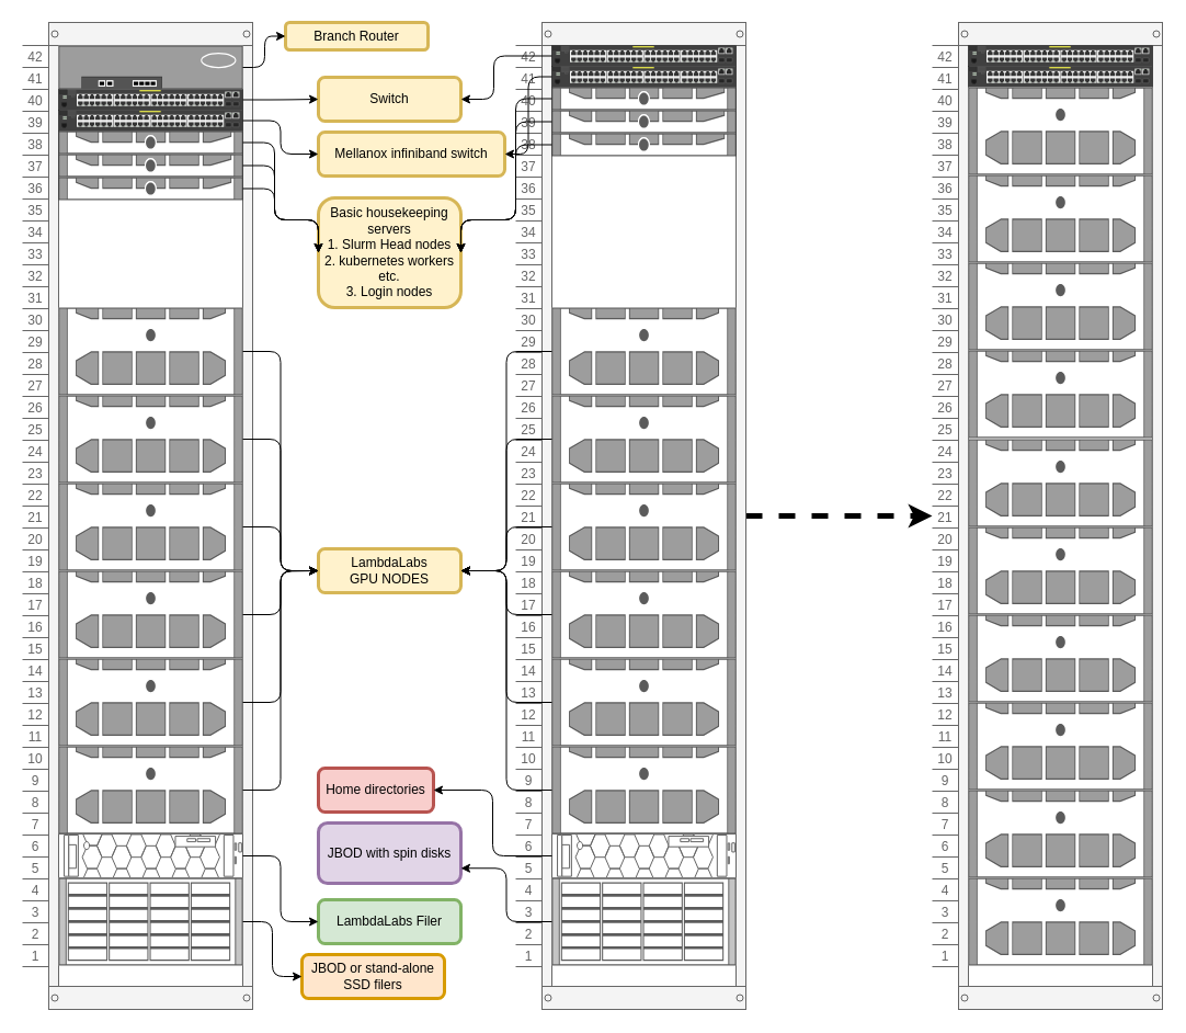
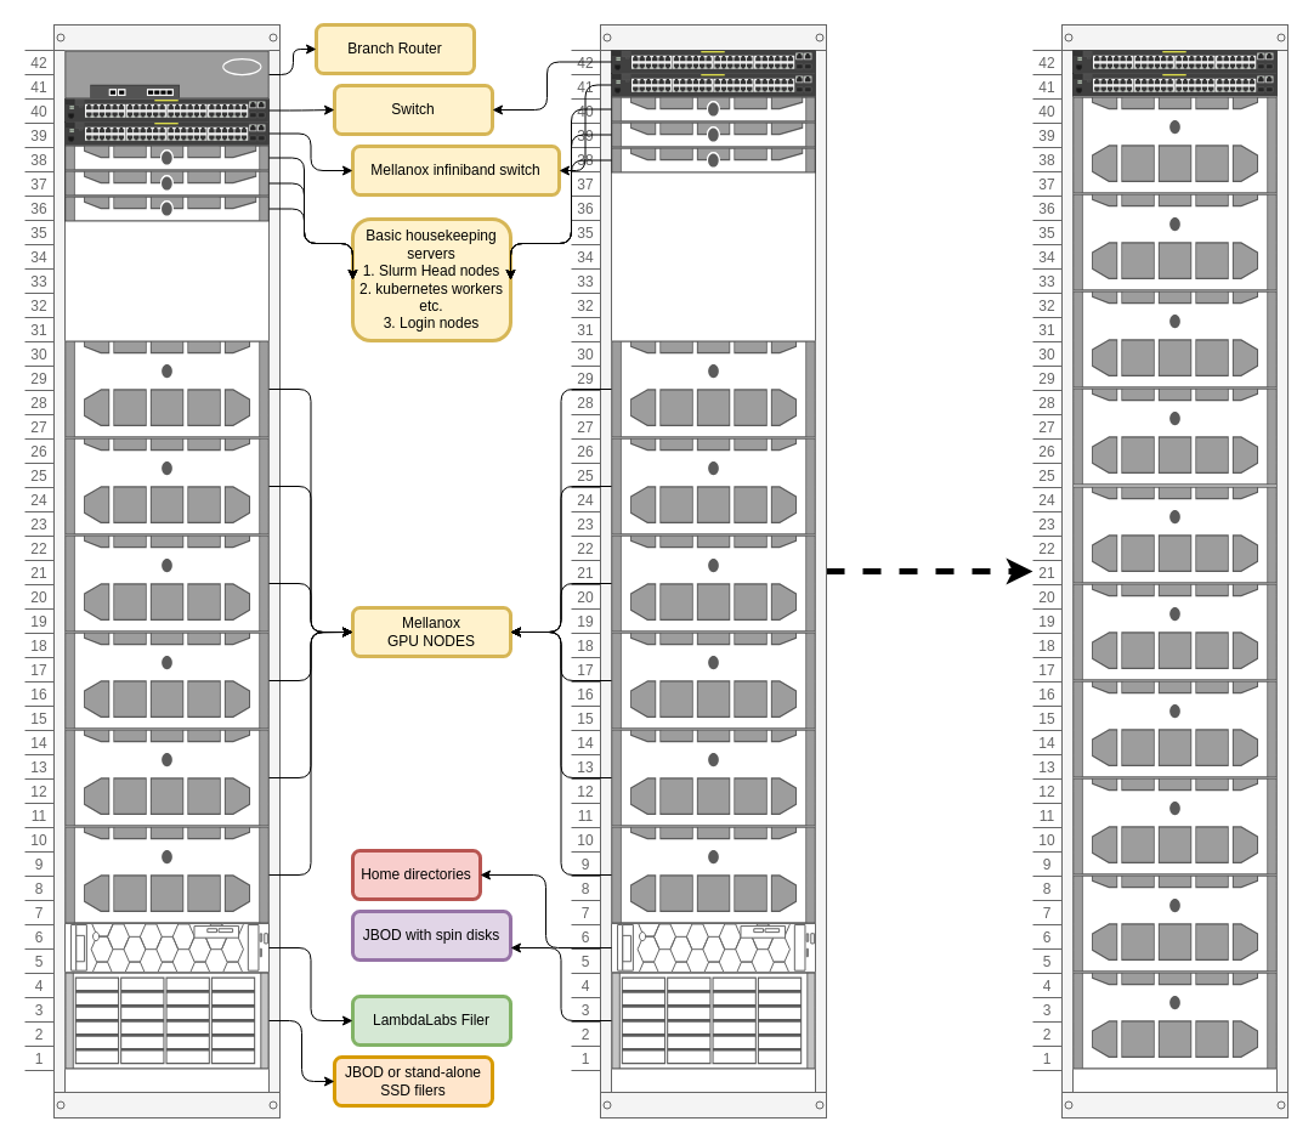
  <mxCell id="0" />
  <mxCell id="1" parent="0" />
  <mxCell id="2" value="" style="strokeColor=#666666;html=1;verticalLabelPosition=bottom;labelBackgroundColor=#ffffff;verticalAlign=top;outlineConnect=0;shadow=0;dashed=0;shape=mxgraph.rackGeneral.container;fillColor2=#f4f4f4;container=1;collapsible=0;childLayout=rack;allowGaps=1;marginLeft=33;marginRight=9;marginTop=21;marginBottom=22;textColor=#666666;numDisp=ascend;" parent="1" vertex="1"><mxGeometry x="20" y="20" width="210" height="900" as="geometry" /></mxCell>
  <mxCell id="3" value="" style="strokeColor=#666666;html=1;labelPosition=right;align=left;spacingLeft=15;shadow=0;dashed=0;outlineConnect=0;shape=mxgraph.rack.f5.arx_1000;" parent="2" vertex="1"><mxGeometry x="33" y="21" width="168" height="40" as="geometry" /></mxCell>
  <mxCell id="4" value="" style="html=1;verticalLabelPosition=bottom;verticalAlign=top;outlineConnect=0;shadow=0;dashed=0;shape=mxgraph.rack.hpe_aruba.switches.j9778a_2530_48_poeplus_front;" parent="2" vertex="1"><mxGeometry x="33" y="61" width="168" height="19" as="geometry" /></mxCell>
  <mxCell id="5" value="" style="html=1;verticalLabelPosition=bottom;verticalAlign=top;outlineConnect=0;shadow=0;dashed=0;shape=mxgraph.rack.hpe_aruba.switches.j9778a_2530_48_poeplus_front;" parent="2" vertex="1"><mxGeometry x="33" y="80" width="168" height="19" as="geometry" /></mxCell>
  <mxCell id="6" value="" style="strokeColor=#666666;html=1;labelPosition=right;align=left;spacingLeft=15;shadow=0;dashed=0;outlineConnect=0;shape=mxgraph.rack.dell.dell_poweredge_1u;rounded=1;fillColor=none;" parent="2" vertex="1"><mxGeometry x="33" y="99" width="168" height="21" as="geometry" /></mxCell>
  <mxCell id="7" value="" style="strokeColor=#666666;html=1;labelPosition=right;align=left;spacingLeft=15;shadow=0;dashed=0;outlineConnect=0;shape=mxgraph.rack.dell.dell_poweredge_1u;rounded=1;fillColor=none;" parent="2" vertex="1"><mxGeometry x="33" y="120" width="168" height="21" as="geometry" /></mxCell>
  <mxCell id="8" value="" style="strokeColor=#666666;html=1;labelPosition=right;align=left;spacingLeft=15;shadow=0;dashed=0;outlineConnect=0;shape=mxgraph.rack.dell.dell_poweredge_1u;rounded=1;fillColor=none;" parent="2" vertex="1"><mxGeometry x="33" y="141" width="168" height="21" as="geometry" /></mxCell>
  <mxCell id="9" value="" style="strokeColor=#666666;html=1;labelPosition=right;align=left;spacingLeft=15;shadow=0;dashed=0;outlineConnect=0;shape=mxgraph.rack.dell.dell_poweredge_4u;" parent="2" vertex="1"><mxGeometry x="33" y="260" width="168" height="80" as="geometry" /></mxCell>
  <mxCell id="10" value="" style="strokeColor=#666666;html=1;labelPosition=right;align=left;spacingLeft=15;shadow=0;dashed=0;outlineConnect=0;shape=mxgraph.rack.dell.dell_poweredge_4u;" parent="2" vertex="1"><mxGeometry x="33" y="340" width="168" height="80" as="geometry" /></mxCell>
  <mxCell id="11" value="" style="strokeColor=#666666;html=1;labelPosition=right;align=left;spacingLeft=15;shadow=0;dashed=0;outlineConnect=0;shape=mxgraph.rack.dell.dell_poweredge_4u;" parent="2" vertex="1"><mxGeometry x="33" y="420" width="168" height="80" as="geometry" /></mxCell>
  <mxCell id="12" value="" style="strokeColor=#666666;html=1;labelPosition=right;align=left;spacingLeft=15;shadow=0;dashed=0;outlineConnect=0;shape=mxgraph.rack.dell.dell_poweredge_4u;" parent="2" vertex="1"><mxGeometry x="33" y="500" width="168" height="80" as="geometry" /></mxCell>
  <mxCell id="13" value="" style="strokeColor=#666666;html=1;labelPosition=right;align=left;spacingLeft=15;shadow=0;dashed=0;outlineConnect=0;shape=mxgraph.rack.dell.dell_poweredge_4u;" parent="2" vertex="1"><mxGeometry x="33" y="580" width="168" height="80" as="geometry" /></mxCell>
  <mxCell id="14" value="" style="strokeColor=#666666;html=1;labelPosition=right;align=left;spacingLeft=15;shadow=0;dashed=0;outlineConnect=0;shape=mxgraph.rack.dell.dell_poweredge_4u;" parent="2" vertex="1"><mxGeometry x="33" y="660" width="168" height="80" as="geometry" /></mxCell>
  <mxCell id="15" value="" style="strokeColor=#666666;html=1;labelPosition=right;align=left;spacingLeft=15;shadow=0;dashed=0;outlineConnect=0;shape=mxgraph.rack.dell.poweredge_r740xd;" parent="2" vertex="1"><mxGeometry x="33" y="740" width="168" height="40" as="geometry" /></mxCell>
  <mxCell id="16" value="" style="shape=mxgraph.rack.cisco.cisco_physical_security_multiservice_platform_4u;html=1;labelPosition=right;align=left;spacingLeft=15;dashed=0;shadow=0;fillColor=#ffffff;" parent="2" vertex="1"><mxGeometry x="33" y="780" width="168" height="80" as="geometry" /></mxCell>
  <mxCell id="17" style="edgeStyle=orthogonalEdgeStyle;rounded=1;orthogonalLoop=1;jettySize=auto;html=1;strokeWidth=5;dashed=1;" parent="1" source="18" target="68" edge="1"><mxGeometry relative="1" as="geometry" /></mxCell>
  <mxCell id="18" value="" style="strokeColor=#666666;html=1;verticalLabelPosition=bottom;labelBackgroundColor=#ffffff;verticalAlign=top;outlineConnect=0;shadow=0;dashed=0;shape=mxgraph.rackGeneral.container;fillColor2=#f4f4f4;container=1;collapsible=0;childLayout=rack;allowGaps=1;marginLeft=33;marginRight=9;marginTop=21;marginBottom=22;textColor=#666666;numDisp=ascend;" parent="1" vertex="1"><mxGeometry x="470" y="20" width="210" height="900" as="geometry" /></mxCell>
  <mxCell id="19" value="" style="html=1;verticalLabelPosition=bottom;verticalAlign=top;outlineConnect=0;shadow=0;dashed=0;shape=mxgraph.rack.hpe_aruba.switches.j9778a_2530_48_poeplus_front;" parent="18" vertex="1"><mxGeometry x="33" y="21" width="168" height="19" as="geometry" /></mxCell>
  <mxCell id="20" value="" style="html=1;verticalLabelPosition=bottom;verticalAlign=top;outlineConnect=0;shadow=0;dashed=0;shape=mxgraph.rack.hpe_aruba.switches.j9778a_2530_48_poeplus_front;" parent="18" vertex="1"><mxGeometry x="33" y="40" width="168" height="19" as="geometry" /></mxCell>
  <mxCell id="21" value="" style="strokeColor=#666666;html=1;labelPosition=right;align=left;spacingLeft=15;shadow=0;dashed=0;outlineConnect=0;shape=mxgraph.rack.dell.dell_poweredge_1u;rounded=1;fillColor=none;" parent="18" vertex="1"><mxGeometry x="33" y="59" width="168" height="21" as="geometry" /></mxCell>
  <mxCell id="22" value="" style="strokeColor=#666666;html=1;labelPosition=right;align=left;spacingLeft=15;shadow=0;dashed=0;outlineConnect=0;shape=mxgraph.rack.dell.dell_poweredge_1u;rounded=1;fillColor=none;" parent="18" vertex="1"><mxGeometry x="33" y="80" width="168" height="21" as="geometry" /></mxCell>
  <mxCell id="23" value="" style="strokeColor=#666666;html=1;labelPosition=right;align=left;spacingLeft=15;shadow=0;dashed=0;outlineConnect=0;shape=mxgraph.rack.dell.dell_poweredge_1u;rounded=1;fillColor=none;" parent="18" vertex="1"><mxGeometry x="33" y="101" width="168" height="21" as="geometry" /></mxCell>
  <mxCell id="24" value="" style="strokeColor=#666666;html=1;labelPosition=right;align=left;spacingLeft=15;shadow=0;dashed=0;outlineConnect=0;shape=mxgraph.rack.dell.dell_poweredge_4u;" parent="18" vertex="1"><mxGeometry x="33" y="260" width="168" height="80" as="geometry" /></mxCell>
  <mxCell id="25" value="" style="strokeColor=#666666;html=1;labelPosition=right;align=left;spacingLeft=15;shadow=0;dashed=0;outlineConnect=0;shape=mxgraph.rack.dell.dell_poweredge_4u;" parent="18" vertex="1"><mxGeometry x="33" y="340" width="168" height="80" as="geometry" /></mxCell>
  <mxCell id="26" value="" style="strokeColor=#666666;html=1;labelPosition=right;align=left;spacingLeft=15;shadow=0;dashed=0;outlineConnect=0;shape=mxgraph.rack.dell.dell_poweredge_4u;" parent="18" vertex="1"><mxGeometry x="33" y="420" width="168" height="80" as="geometry" /></mxCell>
  <mxCell id="27" value="" style="strokeColor=#666666;html=1;labelPosition=right;align=left;spacingLeft=15;shadow=0;dashed=0;outlineConnect=0;shape=mxgraph.rack.dell.dell_poweredge_4u;" parent="18" vertex="1"><mxGeometry x="33" y="500" width="168" height="80" as="geometry" /></mxCell>
  <mxCell id="28" value="" style="strokeColor=#666666;html=1;labelPosition=right;align=left;spacingLeft=15;shadow=0;dashed=0;outlineConnect=0;shape=mxgraph.rack.dell.dell_poweredge_4u;" parent="18" vertex="1"><mxGeometry x="33" y="580" width="168" height="80" as="geometry" /></mxCell>
  <mxCell id="29" value="" style="strokeColor=#666666;html=1;labelPosition=right;align=left;spacingLeft=15;shadow=0;dashed=0;outlineConnect=0;shape=mxgraph.rack.dell.dell_poweredge_4u;" parent="18" vertex="1"><mxGeometry x="33" y="660" width="168" height="80" as="geometry" /></mxCell>
  <mxCell id="30" value="" style="strokeColor=#666666;html=1;labelPosition=right;align=left;spacingLeft=15;shadow=0;dashed=0;outlineConnect=0;shape=mxgraph.rack.dell.poweredge_r740xd;" parent="18" vertex="1"><mxGeometry x="33" y="740" width="168" height="40" as="geometry" /></mxCell>
  <mxCell id="31" value="" style="shape=mxgraph.rack.cisco.cisco_physical_security_multiservice_platform_4u;html=1;labelPosition=right;align=left;spacingLeft=15;dashed=0;shadow=0;fillColor=#ffffff;" parent="18" vertex="1"><mxGeometry x="33" y="780" width="168" height="80" as="geometry" /></mxCell>
- <mxCell id="32" value="LambdaLabs&lt;br&gt;GPU NODES" style="text;html=1;strokeColor=#d6b656;align=center;verticalAlign=middle;whiteSpace=wrap;rounded=1;arcSize=15;fillColor=#fff2cc;strokeWidth=3;" parent="1" vertex="1"><mxGeometry x="290" y="500" width="130" height="40" as="geometry" /></mxCell>
+ <mxCell id="32" value="Mellanox&lt;br&gt;GPU NODES" style="text;html=1;strokeColor=#d6b656;align=center;verticalAlign=middle;whiteSpace=wrap;rounded=1;arcSize=15;fillColor=#fff2cc;strokeWidth=3;" parent="1" vertex="1"><mxGeometry x="290" y="500" width="130" height="40" as="geometry" /></mxCell>
  <mxCell id="33" style="edgeStyle=orthogonalEdgeStyle;rounded=1;orthogonalLoop=1;jettySize=auto;html=1;entryX=0;entryY=0.5;entryDx=0;entryDy=0;" parent="1" source="9" target="32" edge="1"><mxGeometry relative="1" as="geometry" /></mxCell>
  <mxCell id="34" style="edgeStyle=orthogonalEdgeStyle;rounded=1;orthogonalLoop=1;jettySize=auto;html=1;entryX=0;entryY=0.5;entryDx=0;entryDy=0;" parent="1" source="10" target="32" edge="1"><mxGeometry relative="1" as="geometry" /></mxCell>
  <mxCell id="35" style="edgeStyle=orthogonalEdgeStyle;rounded=1;orthogonalLoop=1;jettySize=auto;html=1;entryX=0;entryY=0.5;entryDx=0;entryDy=0;" parent="1" source="11" target="32" edge="1"><mxGeometry relative="1" as="geometry" /></mxCell>
  <mxCell id="36" style="edgeStyle=orthogonalEdgeStyle;rounded=1;orthogonalLoop=1;jettySize=auto;html=1;" parent="1" source="12" edge="1"><mxGeometry relative="1" as="geometry"><mxPoint x="290" y="520" as="targetPoint" /></mxGeometry></mxCell>
  <mxCell id="37" style="edgeStyle=orthogonalEdgeStyle;rounded=1;orthogonalLoop=1;jettySize=auto;html=1;entryX=0;entryY=0.5;entryDx=0;entryDy=0;" parent="1" source="13" target="32" edge="1"><mxGeometry relative="1" as="geometry" /></mxCell>
  <mxCell id="38" style="edgeStyle=orthogonalEdgeStyle;rounded=1;orthogonalLoop=1;jettySize=auto;html=1;entryX=0;entryY=0.5;entryDx=0;entryDy=0;" parent="1" source="14" target="32" edge="1"><mxGeometry relative="1" as="geometry" /></mxCell>
  <mxCell id="39" style="edgeStyle=orthogonalEdgeStyle;rounded=1;orthogonalLoop=1;jettySize=auto;html=1;entryX=1;entryY=0.5;entryDx=0;entryDy=0;" parent="1" source="24" target="32" edge="1"><mxGeometry relative="1" as="geometry" /></mxCell>
  <mxCell id="40" style="edgeStyle=orthogonalEdgeStyle;rounded=1;orthogonalLoop=1;jettySize=auto;html=1;entryX=1;entryY=0.5;entryDx=0;entryDy=0;" parent="1" source="25" target="32" edge="1"><mxGeometry relative="1" as="geometry" /></mxCell>
  <mxCell id="41" style="edgeStyle=orthogonalEdgeStyle;rounded=1;orthogonalLoop=1;jettySize=auto;html=1;entryX=1;entryY=0.5;entryDx=0;entryDy=0;" parent="1" source="26" target="32" edge="1"><mxGeometry relative="1" as="geometry" /></mxCell>
  <mxCell id="42" style="edgeStyle=orthogonalEdgeStyle;rounded=1;orthogonalLoop=1;jettySize=auto;html=1;" parent="1" source="27" target="32" edge="1"><mxGeometry relative="1" as="geometry" /></mxCell>
  <mxCell id="43" style="edgeStyle=orthogonalEdgeStyle;rounded=1;orthogonalLoop=1;jettySize=auto;html=1;entryX=1;entryY=0.5;entryDx=0;entryDy=0;" parent="1" source="28" target="32" edge="1"><mxGeometry relative="1" as="geometry" /></mxCell>
  <mxCell id="44" style="edgeStyle=orthogonalEdgeStyle;rounded=1;orthogonalLoop=1;jettySize=auto;html=1;entryX=1;entryY=0.5;entryDx=0;entryDy=0;" parent="1" source="29" target="32" edge="1"><mxGeometry relative="1" as="geometry" /></mxCell>
  <mxCell id="45" value="LambdaLabs Filer" style="text;html=1;strokeColor=#82b366;align=center;verticalAlign=middle;whiteSpace=wrap;rounded=1;arcSize=15;fillColor=#d5e8d4;strokeWidth=3;" parent="1" vertex="1"><mxGeometry x="290" y="820" width="130" height="40" as="geometry" /></mxCell>
  <mxCell id="46" style="edgeStyle=orthogonalEdgeStyle;rounded=1;orthogonalLoop=1;jettySize=auto;html=1;entryX=0;entryY=0.5;entryDx=0;entryDy=0;" parent="1" source="15" target="45" edge="1"><mxGeometry relative="1" as="geometry" /></mxCell>
  <mxCell id="47" value="JBOD or stand-alone SSD filers" style="text;html=1;strokeColor=#d79b00;align=center;verticalAlign=middle;whiteSpace=wrap;rounded=1;arcSize=15;fillColor=#ffe6cc;strokeWidth=3;" parent="1" vertex="1"><mxGeometry x="275" y="870" width="130" height="40" as="geometry" /></mxCell>
  <mxCell id="48" style="edgeStyle=orthogonalEdgeStyle;rounded=1;orthogonalLoop=1;jettySize=auto;html=1;entryX=0;entryY=0.5;entryDx=0;entryDy=0;" parent="1" source="16" target="47" edge="1"><mxGeometry relative="1" as="geometry" /></mxCell>
  <mxCell id="49" value="Home directories" style="text;html=1;strokeColor=#b85450;align=center;verticalAlign=middle;whiteSpace=wrap;rounded=1;arcSize=15;fillColor=#f8cecc;strokeWidth=3;" parent="1" vertex="1"><mxGeometry x="290" y="700" width="105" height="40" as="geometry" /></mxCell>
  <mxCell id="50" style="edgeStyle=orthogonalEdgeStyle;rounded=1;orthogonalLoop=1;jettySize=auto;html=1;entryX=1;entryY=0.5;entryDx=0;entryDy=0;" parent="1" source="30" target="49" edge="1"><mxGeometry relative="1" as="geometry" /></mxCell>
- <mxCell id="51" value="JBOD with spin disks" style="text;html=1;strokeColor=#9673a6;align=center;verticalAlign=middle;whiteSpace=wrap;rounded=1;arcSize=15;fillColor=#e1d5e7;strokeWidth=3;" parent="1" vertex="1"><mxGeometry x="290" y="750" width="130" height="55" as="geometry" /></mxCell>
+ <mxCell id="51" value="JBOD with spin disks" style="text;html=1;strokeColor=#9673a6;align=center;verticalAlign=middle;whiteSpace=wrap;rounded=1;arcSize=15;fillColor=#e1d5e7;strokeWidth=3;" parent="1" vertex="1"><mxGeometry x="290" y="750" width="130" height="40" as="geometry" /></mxCell>
  <mxCell id="52" style="edgeStyle=orthogonalEdgeStyle;rounded=1;orthogonalLoop=1;jettySize=auto;html=1;entryX=1;entryY=0.75;entryDx=0;entryDy=0;" parent="1" source="31" target="51" edge="1"><mxGeometry relative="1" as="geometry" /></mxCell>
- <mxCell id="53" value="Branch Router" style="text;html=1;strokeColor=#d6b656;align=center;verticalAlign=middle;whiteSpace=wrap;rounded=1;arcSize=15;fillColor=#fff2cc;strokeWidth=3;" parent="1" vertex="1"><mxGeometry x="260" y="20" width="130" height="25" as="geometry" /></mxCell>
+ <mxCell id="53" value="Branch Router" style="text;html=1;strokeColor=#d6b656;align=center;verticalAlign=middle;whiteSpace=wrap;rounded=1;arcSize=15;fillColor=#fff2cc;strokeWidth=3;" parent="1" vertex="1"><mxGeometry x="260" y="20" width="130" height="40" as="geometry" /></mxCell>
  <mxCell id="54" style="edgeStyle=orthogonalEdgeStyle;rounded=1;orthogonalLoop=1;jettySize=auto;html=1;entryX=0;entryY=0.5;entryDx=0;entryDy=0;" parent="1" source="3" target="53" edge="1"><mxGeometry relative="1" as="geometry" /></mxCell>
- <mxCell id="55" value="Switch" style="text;html=1;strokeColor=#d6b656;align=center;verticalAlign=middle;whiteSpace=wrap;rounded=1;arcSize=15;fillColor=#fff2cc;strokeWidth=3;" parent="1" vertex="1"><mxGeometry x="290" y="70" width="130" height="40" as="geometry" /></mxCell>
+ <mxCell id="55" value="Switch" style="text;html=1;strokeColor=#d6b656;align=center;verticalAlign=middle;whiteSpace=wrap;rounded=1;arcSize=15;fillColor=#fff2cc;strokeWidth=3;" parent="1" vertex="1"><mxGeometry x="275" y="70" width="130" height="40" as="geometry" /></mxCell>
  <mxCell id="56" value="Mellanox infiniband switch" style="text;html=1;strokeColor=#d6b656;align=center;verticalAlign=middle;whiteSpace=wrap;rounded=1;arcSize=15;fillColor=#fff2cc;strokeWidth=3;" parent="1" vertex="1"><mxGeometry x="290" y="120" width="170" height="40" as="geometry" /></mxCell>
  <mxCell id="57" style="edgeStyle=orthogonalEdgeStyle;rounded=1;orthogonalLoop=1;jettySize=auto;html=1;entryX=1;entryY=0.5;entryDx=0;entryDy=0;" parent="1" source="19" target="55" edge="1"><mxGeometry relative="1" as="geometry"><Array as="points"><mxPoint x="450" y="51" /><mxPoint x="450" y="90" /></Array></mxGeometry></mxCell>
  <mxCell id="58" style="edgeStyle=orthogonalEdgeStyle;rounded=1;orthogonalLoop=1;jettySize=auto;html=1;entryX=0;entryY=0.5;entryDx=0;entryDy=0;" parent="1" source="4" target="55" edge="1"><mxGeometry relative="1" as="geometry" /></mxCell>
  <mxCell id="59" style="edgeStyle=orthogonalEdgeStyle;rounded=1;orthogonalLoop=1;jettySize=auto;html=1;entryX=0;entryY=0.5;entryDx=0;entryDy=0;" parent="1" source="5" target="56" edge="1"><mxGeometry relative="1" as="geometry" /></mxCell>
  <mxCell id="60" style="edgeStyle=orthogonalEdgeStyle;rounded=1;orthogonalLoop=1;jettySize=auto;html=1;entryX=1;entryY=0.5;entryDx=0;entryDy=0;" parent="1" source="20" target="56" edge="1"><mxGeometry relative="1" as="geometry" /></mxCell>
  <mxCell id="61" value="Basic housekeeping servers&lt;br&gt;1. Slurm Head nodes&lt;br&gt;2. kubernetes workers&lt;br&gt;etc.&lt;br&gt;3. Login nodes" style="text;html=1;strokeColor=#d6b656;align=center;verticalAlign=middle;whiteSpace=wrap;rounded=1;arcSize=15;fillColor=#fff2cc;strokeWidth=3;" parent="1" vertex="1"><mxGeometry x="290" y="180" width="130" height="100" as="geometry" /></mxCell>
  <mxCell id="62" style="edgeStyle=orthogonalEdgeStyle;rounded=1;orthogonalLoop=1;jettySize=auto;html=1;entryX=0;entryY=0.5;entryDx=0;entryDy=0;" parent="1" source="6" target="61" edge="1"><mxGeometry relative="1" as="geometry"><Array as="points"><mxPoint x="250" y="130" /><mxPoint x="250" y="200" /></Array></mxGeometry></mxCell>
  <mxCell id="63" style="edgeStyle=orthogonalEdgeStyle;rounded=1;orthogonalLoop=1;jettySize=auto;html=1;entryX=0;entryY=0.5;entryDx=0;entryDy=0;" parent="1" source="7" target="61" edge="1"><mxGeometry relative="1" as="geometry"><Array as="points"><mxPoint x="250" y="151" /><mxPoint x="250" y="200" /></Array></mxGeometry></mxCell>
  <mxCell id="64" style="edgeStyle=orthogonalEdgeStyle;rounded=1;orthogonalLoop=1;jettySize=auto;html=1;entryX=0;entryY=0.5;entryDx=0;entryDy=0;" parent="1" source="8" target="61" edge="1"><mxGeometry relative="1" as="geometry"><Array as="points"><mxPoint x="250" y="172" /><mxPoint x="250" y="200" /></Array></mxGeometry></mxCell>
  <mxCell id="65" style="edgeStyle=orthogonalEdgeStyle;rounded=1;orthogonalLoop=1;jettySize=auto;html=1;entryX=1;entryY=0.5;entryDx=0;entryDy=0;" parent="1" source="21" target="61" edge="1"><mxGeometry relative="1" as="geometry"><Array as="points"><mxPoint x="470" y="90" /><mxPoint x="470" y="200" /></Array></mxGeometry></mxCell>
  <mxCell id="66" style="edgeStyle=orthogonalEdgeStyle;rounded=1;orthogonalLoop=1;jettySize=auto;html=1;entryX=1;entryY=0.5;entryDx=0;entryDy=0;" parent="1" source="22" target="61" edge="1"><mxGeometry relative="1" as="geometry"><Array as="points"><mxPoint x="470" y="111" /><mxPoint x="470" y="200" /></Array></mxGeometry></mxCell>
  <mxCell id="67" style="edgeStyle=orthogonalEdgeStyle;rounded=1;orthogonalLoop=1;jettySize=auto;html=1;entryX=1;entryY=0.5;entryDx=0;entryDy=0;" parent="1" source="23" target="61" edge="1"><mxGeometry relative="1" as="geometry"><Array as="points"><mxPoint x="470" y="132" /><mxPoint x="470" y="200" /></Array></mxGeometry></mxCell>
  <mxCell id="68" value="" style="strokeColor=#666666;html=1;verticalLabelPosition=bottom;labelBackgroundColor=#ffffff;verticalAlign=top;outlineConnect=0;shadow=0;dashed=0;shape=mxgraph.rackGeneral.container;fillColor2=#f4f4f4;container=1;collapsible=0;childLayout=rack;allowGaps=1;marginLeft=33;marginRight=9;marginTop=21;marginBottom=22;textColor=#666666;numDisp=ascend;" parent="1" vertex="1"><mxGeometry x="850" y="20" width="210" height="900" as="geometry" /></mxCell>
  <mxCell id="69" value="" style="html=1;verticalLabelPosition=bottom;verticalAlign=top;outlineConnect=0;shadow=0;dashed=0;shape=mxgraph.rack.hpe_aruba.switches.j9778a_2530_48_poeplus_front;" parent="68" vertex="1"><mxGeometry x="33" y="21" width="168" height="19" as="geometry" /></mxCell>
  <mxCell id="70" value="" style="html=1;verticalLabelPosition=bottom;verticalAlign=top;outlineConnect=0;shadow=0;dashed=0;shape=mxgraph.rack.hpe_aruba.switches.j9778a_2530_48_poeplus_front;" parent="68" vertex="1"><mxGeometry x="33" y="40" width="168" height="19" as="geometry" /></mxCell>
  <mxCell id="71" value="" style="strokeColor=#666666;html=1;labelPosition=right;align=left;spacingLeft=15;shadow=0;dashed=0;outlineConnect=0;shape=mxgraph.rack.dell.dell_poweredge_4u;" parent="68" vertex="1"><mxGeometry x="33" y="299" width="168" height="80" as="geometry" /></mxCell>
  <mxCell id="72" value="" style="strokeColor=#666666;html=1;labelPosition=right;align=left;spacingLeft=15;shadow=0;dashed=0;outlineConnect=0;shape=mxgraph.rack.dell.dell_poweredge_4u;" parent="68" vertex="1"><mxGeometry x="33" y="219" width="168" height="80" as="geometry" /></mxCell>
  <mxCell id="73" value="" style="strokeColor=#666666;html=1;labelPosition=right;align=left;spacingLeft=15;shadow=0;dashed=0;outlineConnect=0;shape=mxgraph.rack.dell.dell_poweredge_4u;" parent="68" vertex="1"><mxGeometry x="33" y="139" width="168" height="80" as="geometry" /></mxCell>
  <mxCell id="74" value="" style="strokeColor=#666666;html=1;labelPosition=right;align=left;spacingLeft=15;shadow=0;dashed=0;outlineConnect=0;shape=mxgraph.rack.dell.dell_poweredge_4u;" parent="68" vertex="1"><mxGeometry x="33" y="59" width="168" height="80" as="geometry" /></mxCell>
  <mxCell id="75" value="" style="strokeColor=#666666;html=1;labelPosition=right;align=left;spacingLeft=15;shadow=0;dashed=0;outlineConnect=0;shape=mxgraph.rack.dell.dell_poweredge_4u;" parent="68" vertex="1"><mxGeometry x="33" y="380" width="168" height="80" as="geometry" /></mxCell>
  <mxCell id="76" value="" style="strokeColor=#666666;html=1;labelPosition=right;align=left;spacingLeft=15;shadow=0;dashed=0;outlineConnect=0;shape=mxgraph.rack.dell.dell_poweredge_4u;" parent="68" vertex="1"><mxGeometry x="33" y="460" width="168" height="80" as="geometry" /></mxCell>
  <mxCell id="77" value="" style="strokeColor=#666666;html=1;labelPosition=right;align=left;spacingLeft=15;shadow=0;dashed=0;outlineConnect=0;shape=mxgraph.rack.dell.dell_poweredge_4u;" parent="68" vertex="1"><mxGeometry x="33" y="540" width="168" height="80" as="geometry" /></mxCell>
  <mxCell id="78" value="" style="strokeColor=#666666;html=1;labelPosition=right;align=left;spacingLeft=15;shadow=0;dashed=0;outlineConnect=0;shape=mxgraph.rack.dell.dell_poweredge_4u;" parent="68" vertex="1"><mxGeometry x="33" y="620" width="168" height="80" as="geometry" /></mxCell>
  <mxCell id="79" value="" style="strokeColor=#666666;html=1;labelPosition=right;align=left;spacingLeft=15;shadow=0;dashed=0;outlineConnect=0;shape=mxgraph.rack.dell.dell_poweredge_4u;" parent="68" vertex="1"><mxGeometry x="33" y="700" width="168" height="80" as="geometry" /></mxCell>
  <mxCell id="80" value="" style="strokeColor=#666666;html=1;labelPosition=right;align=left;spacingLeft=15;shadow=0;dashed=0;outlineConnect=0;shape=mxgraph.rack.dell.dell_poweredge_4u;" parent="68" vertex="1"><mxGeometry x="33" y="780" width="168" height="80" as="geometry" /></mxCell>
